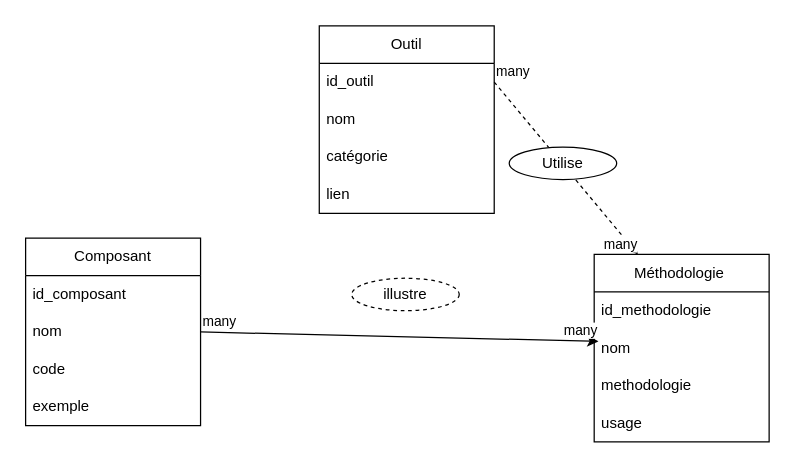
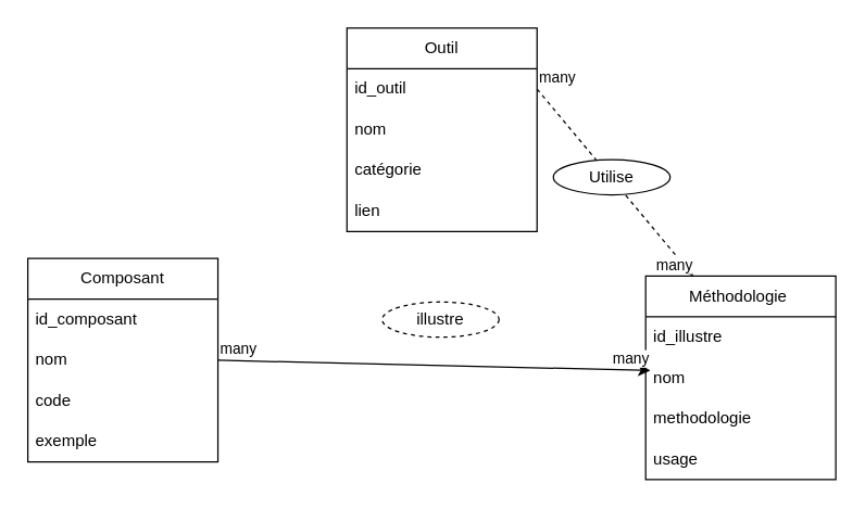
  <mxCell id="0" />
  <mxCell id="1" parent="0" />
  <mxCell id="2" value="Méthodologie&amp;nbsp;" style="swimlane;fontStyle=0;childLayout=stackLayout;horizontal=1;startSize=30;horizontalStack=0;resizeParent=1;resizeParentMax=0;resizeLast=0;collapsible=1;marginBottom=0;whiteSpace=wrap;html=1;" parent="1" vertex="1"><mxGeometry x="475" y="203" width="140" height="150" as="geometry" /></mxCell>
- <mxCell id="3" value="id_methodologie" style="text;strokeColor=none;fillColor=none;align=left;verticalAlign=middle;spacingLeft=4;spacingRight=4;overflow=hidden;points=[[0,0.5],[1,0.5]];portConstraint=eastwest;rotatable=0;whiteSpace=wrap;html=1;" parent="2" vertex="1"><mxGeometry y="30" width="140" height="30" as="geometry" /></mxCell>
+ <mxCell id="3" value="id_illustre" style="text;strokeColor=none;fillColor=none;align=left;verticalAlign=middle;spacingLeft=4;spacingRight=4;overflow=hidden;points=[[0,0.5],[1,0.5]];portConstraint=eastwest;rotatable=0;whiteSpace=wrap;html=1;" parent="2" vertex="1"><mxGeometry y="30" width="140" height="30" as="geometry" /></mxCell>
  <mxCell id="4" value="nom" style="text;strokeColor=none;fillColor=none;align=left;verticalAlign=middle;spacingLeft=4;spacingRight=4;overflow=hidden;points=[[0,0.5],[1,0.5]];portConstraint=eastwest;rotatable=0;whiteSpace=wrap;html=1;" parent="2" vertex="1"><mxGeometry y="60" width="140" height="30" as="geometry" /></mxCell>
  <mxCell id="5" value="methodologie&amp;nbsp;" style="text;strokeColor=none;fillColor=none;align=left;verticalAlign=middle;spacingLeft=4;spacingRight=4;overflow=hidden;points=[[0,0.5],[1,0.5]];portConstraint=eastwest;rotatable=0;whiteSpace=wrap;html=1;" parent="2" vertex="1"><mxGeometry y="90" width="140" height="30" as="geometry" /></mxCell>
  <mxCell id="6" value="usage" style="text;strokeColor=none;fillColor=none;align=left;verticalAlign=middle;spacingLeft=4;spacingRight=4;overflow=hidden;points=[[0,0.5],[1,0.5]];portConstraint=eastwest;rotatable=0;whiteSpace=wrap;html=1;" parent="2" vertex="1"><mxGeometry y="120" width="140" height="30" as="geometry" /></mxCell>
  <mxCell id="7" value="Outil" style="swimlane;fontStyle=0;childLayout=stackLayout;horizontal=1;startSize=30;horizontalStack=0;resizeParent=1;resizeParentMax=0;resizeLast=0;collapsible=1;marginBottom=0;whiteSpace=wrap;html=1;" parent="1" vertex="1"><mxGeometry x="255" y="20" width="140" height="150" as="geometry" /></mxCell>
  <mxCell id="8" value="id_outil" style="text;strokeColor=none;fillColor=none;align=left;verticalAlign=middle;spacingLeft=4;spacingRight=4;overflow=hidden;points=[[0,0.5],[1,0.5]];portConstraint=eastwest;rotatable=0;whiteSpace=wrap;html=1;" parent="7" vertex="1"><mxGeometry y="30" width="140" height="30" as="geometry" /></mxCell>
  <mxCell id="9" value="nom" style="text;strokeColor=none;fillColor=none;align=left;verticalAlign=middle;spacingLeft=4;spacingRight=4;overflow=hidden;points=[[0,0.5],[1,0.5]];portConstraint=eastwest;rotatable=0;whiteSpace=wrap;html=1;" parent="7" vertex="1"><mxGeometry y="60" width="140" height="30" as="geometry" /></mxCell>
  <mxCell id="10" value="catégorie" style="text;strokeColor=none;fillColor=none;align=left;verticalAlign=middle;spacingLeft=4;spacingRight=4;overflow=hidden;points=[[0,0.5],[1,0.5]];portConstraint=eastwest;rotatable=0;whiteSpace=wrap;html=1;" parent="7" vertex="1"><mxGeometry y="90" width="140" height="30" as="geometry" /></mxCell>
  <mxCell id="11" value="lien" style="text;strokeColor=none;fillColor=none;align=left;verticalAlign=middle;spacingLeft=4;spacingRight=4;overflow=hidden;points=[[0,0.5],[1,0.5]];portConstraint=eastwest;rotatable=0;whiteSpace=wrap;html=1;" parent="7" vertex="1"><mxGeometry y="120" width="140" height="30" as="geometry" /></mxCell>
  <mxCell id="12" value="Composant" style="swimlane;fontStyle=0;childLayout=stackLayout;horizontal=1;startSize=30;horizontalStack=0;resizeParent=1;resizeParentMax=0;resizeLast=0;collapsible=1;marginBottom=0;whiteSpace=wrap;html=1;" parent="1" vertex="1"><mxGeometry x="20" y="190" width="140" height="150" as="geometry" /></mxCell>
  <mxCell id="13" value="id_composant&amp;nbsp;" style="text;strokeColor=none;fillColor=none;align=left;verticalAlign=middle;spacingLeft=4;spacingRight=4;overflow=hidden;points=[[0,0.5],[1,0.5]];portConstraint=eastwest;rotatable=0;whiteSpace=wrap;html=1;" parent="12" vertex="1"><mxGeometry y="30" width="140" height="30" as="geometry" /></mxCell>
  <mxCell id="14" value="nom" style="text;strokeColor=none;fillColor=none;align=left;verticalAlign=middle;spacingLeft=4;spacingRight=4;overflow=hidden;points=[[0,0.5],[1,0.5]];portConstraint=eastwest;rotatable=0;whiteSpace=wrap;html=1;" parent="12" vertex="1"><mxGeometry y="60" width="140" height="30" as="geometry" /></mxCell>
  <mxCell id="15" value="code" style="text;strokeColor=none;fillColor=none;align=left;verticalAlign=middle;spacingLeft=4;spacingRight=4;overflow=hidden;points=[[0,0.5],[1,0.5]];portConstraint=eastwest;rotatable=0;whiteSpace=wrap;html=1;" parent="12" vertex="1"><mxGeometry y="90" width="140" height="30" as="geometry" /></mxCell>
  <mxCell id="16" value="exemple" style="text;strokeColor=none;fillColor=none;align=left;verticalAlign=middle;spacingLeft=4;spacingRight=4;overflow=hidden;points=[[0,0.5],[1,0.5]];portConstraint=eastwest;rotatable=0;whiteSpace=wrap;html=1;" parent="12" vertex="1"><mxGeometry y="120" width="140" height="30" as="geometry" /></mxCell>
  <mxCell id="17" value="" style="endArrow=classic;html=1;rounded=0;exitX=1;exitY=0.5;exitDx=0;exitDy=0;entryX=0.25;entryY=0;entryDx=0;entryDy=0;dashed=1;" parent="1" source="8" target="2" edge="1"><mxGeometry relative="1" as="geometry"><mxPoint x="433" y="66" as="sourcePoint" /><mxPoint x="593" y="66" as="targetPoint" /></mxGeometry></mxCell>
  <mxCell id="18" value="many" style="edgeLabel;resizable=0;html=1;;align=left;verticalAlign=bottom;" parent="17" connectable="0" vertex="1"><mxGeometry x="-1" relative="1" as="geometry" /></mxCell>
  <mxCell id="19" value="many" style="edgeLabel;resizable=0;html=1;;align=right;verticalAlign=bottom;" parent="17" connectable="0" vertex="1"><mxGeometry x="1" relative="1" as="geometry" /></mxCell>
  <mxCell id="20" value="Utilise" style="ellipse;whiteSpace=wrap;html=1;align=center;dashed=0;" parent="1" vertex="1"><mxGeometry x="407" y="117" width="86" height="26" as="geometry" /></mxCell>
  <mxCell id="21" value="" style="endArrow=classic;html=1;rounded=0;exitX=1;exitY=0.5;exitDx=0;exitDy=0;entryX=0.024;entryY=0.317;entryDx=0;entryDy=0;entryPerimeter=0;" parent="1" source="14" target="4" edge="1"><mxGeometry relative="1" as="geometry"><mxPoint x="147" y="275" as="sourcePoint" /><mxPoint x="262" y="413" as="targetPoint" /></mxGeometry></mxCell>
  <mxCell id="22" value="many" style="edgeLabel;resizable=0;html=1;;align=left;verticalAlign=bottom;" parent="21" connectable="0" vertex="1"><mxGeometry x="-1" relative="1" as="geometry" /></mxCell>
  <mxCell id="23" value="many" style="edgeLabel;resizable=0;html=1;;align=right;verticalAlign=bottom;" parent="21" connectable="0" vertex="1"><mxGeometry x="1" relative="1" as="geometry" /></mxCell>
  <mxCell id="24" value="illustre" style="ellipse;whiteSpace=wrap;html=1;align=center;dashed=1;" parent="1" vertex="1"><mxGeometry x="281" y="222" width="86" height="26" as="geometry" /></mxCell>
